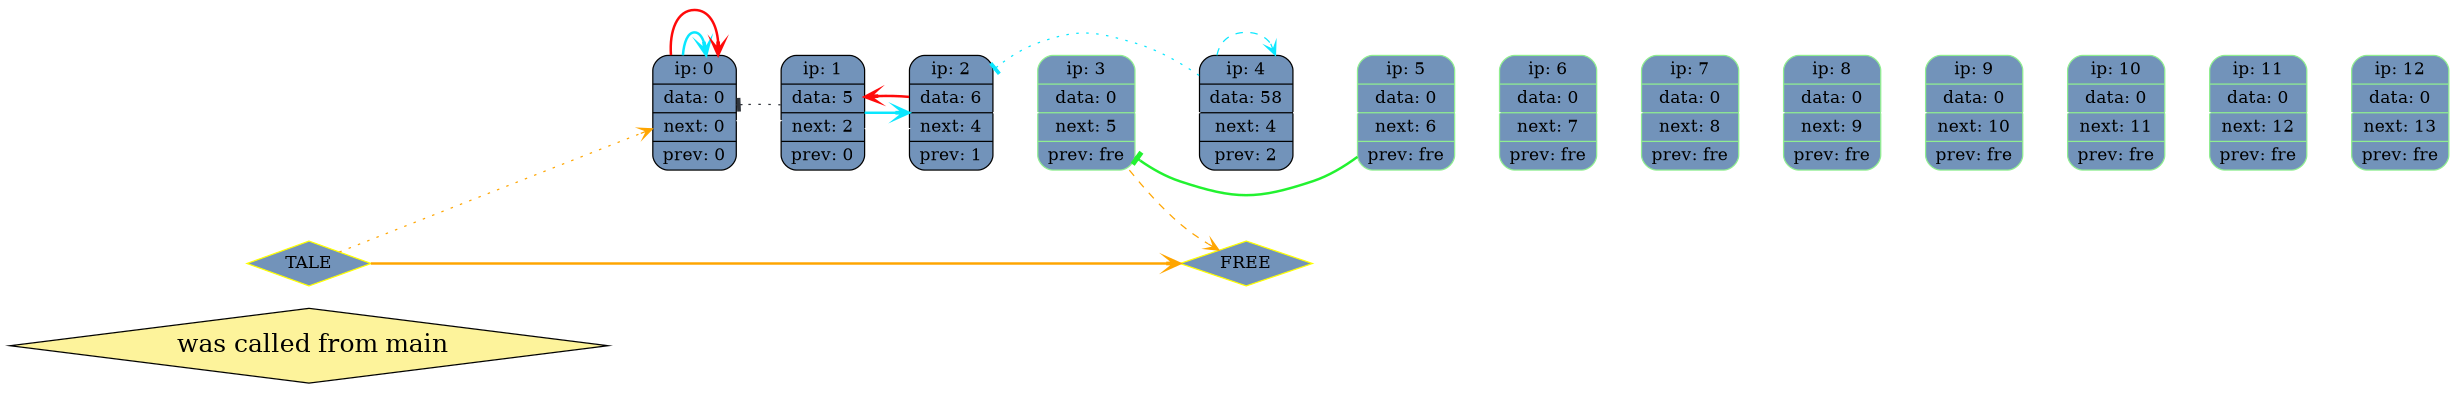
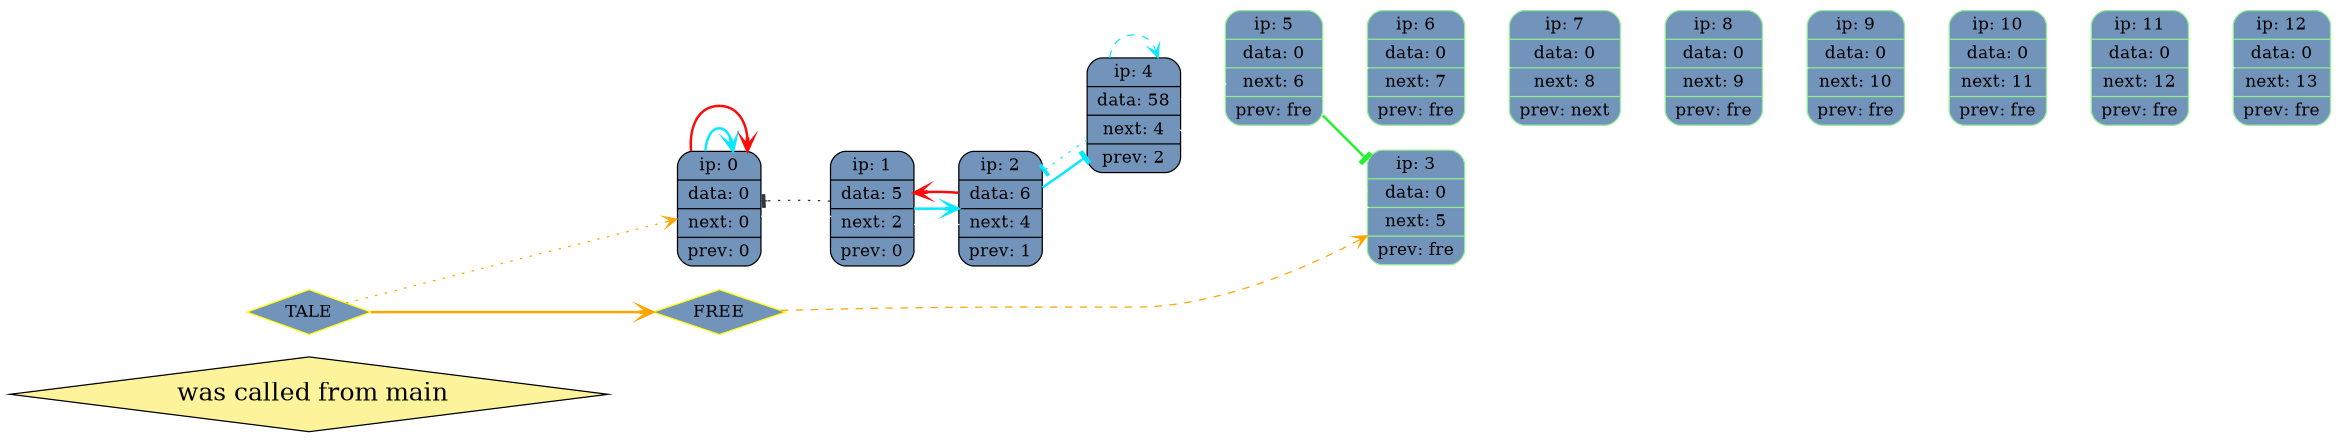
  digraph {
    bgcolor="#FFFFFF"
    rankdir=LR
    node [color=lightgreen fillcolor="#7293ba" fontsize=14 shape=Mrecord style=filled]
    edge [color="#FFFFFF" fontcolor=blue fontsize=12 weight=10000]
    n1 [color=black fillcolor="#fdf39b" fontcolor=black fontsize=20 label=" was called from main" shape=diamond]
    n2 [color=black label=" ip: 0 | data: 0| next: 0| prev: 0"]
    n3 [color=black label=" ip: 1 | data: 5| next: 2| prev: 0"]
    n4 [color=black label=" ip: 2 | data: 6| next: 4| prev: 1"]
    n5 [label=" ip: 3 | data: 0| next: 5| prev: fre"]
    n6 [color=black label=" ip: 4 | data: 58| next: 4| prev: 2"]
    n7 [label=" ip: 5 | data: 0| next: 6| prev: fre"]
    n8 [label=" ip: 6 | data: 0| next: 7| prev: fre"]
-   n9 [label=" ip: 7 | data: 0| next: 8| prev: fre"]
+   n9 [label=" ip: 7 | data: 0| next: 8| prev: next"]
    n10 [label=" ip: 8 | data: 0| next: 9| prev: fre"]
    n11 [label=" ip: 9 | data: 0| next: 10| prev: fre"]
    n12 [label=" ip: 10 | data: 0| next: 11| prev: fre"]
    n13 [label=" ip: 11 | data: 0| next: 12| prev: fre"]
    n14 [label=" ip: 12 | data: 0| next: 13| prev: fre"]
    n15 [color=yellow label=TALE shape=diamond]
    n16 [color=yellow label=FREE shape=diamond]
    n2 -> n2 [arrowhead=vee color="#0ae7ff" style=bold weight=""]
    n2 -> n2 [arrowhead=vee color="#ff0a0a" style=bold weight=""]
    n2 -> n3
    n3 -> n2 [arrowhead=tee color="#31353b" style=dotted weight=""]
    n3 -> n4
    n3 -> n4 [arrowhead=vee color="#0ae7ff" style=bold weight=""]
    n4 -> n3 [arrowhead=vee color="#ff0a0a" style=bold weight=""]
    n4 -> n5
+   n4 -> n6 [arrowhead=tee color="#0ae7ff" style=bold weight=""]
    n5 -> n6
    n6 -> n4 [arrowhead=tee color="#0ae7ff" style=dotted weight=""]
    n6 -> n6 [arrowhead=vee color="#0ae7ff" style=dashed weight=""]
    n6 -> n7
    n7 -> n5 [arrowhead=tee color="#22f230" style=bold weight=""]
    n7 -> n8
    n8 -> n9
    n9 -> n10
    n10 -> n11
    n11 -> n12
    n12 -> n13
    n13 -> n14
    n15 -> n2 [arrowhead=vee color=orange style=dotted weight=""]
    n15 -> n16 [arrowhead=vee color=orange style=bold]
-   n5 -> n16 [arrowhead=vee color=orange style=dashed weight=""]
+   n16 -> n5 [arrowhead=vee color=orange style=dashed weight=""]
  }
